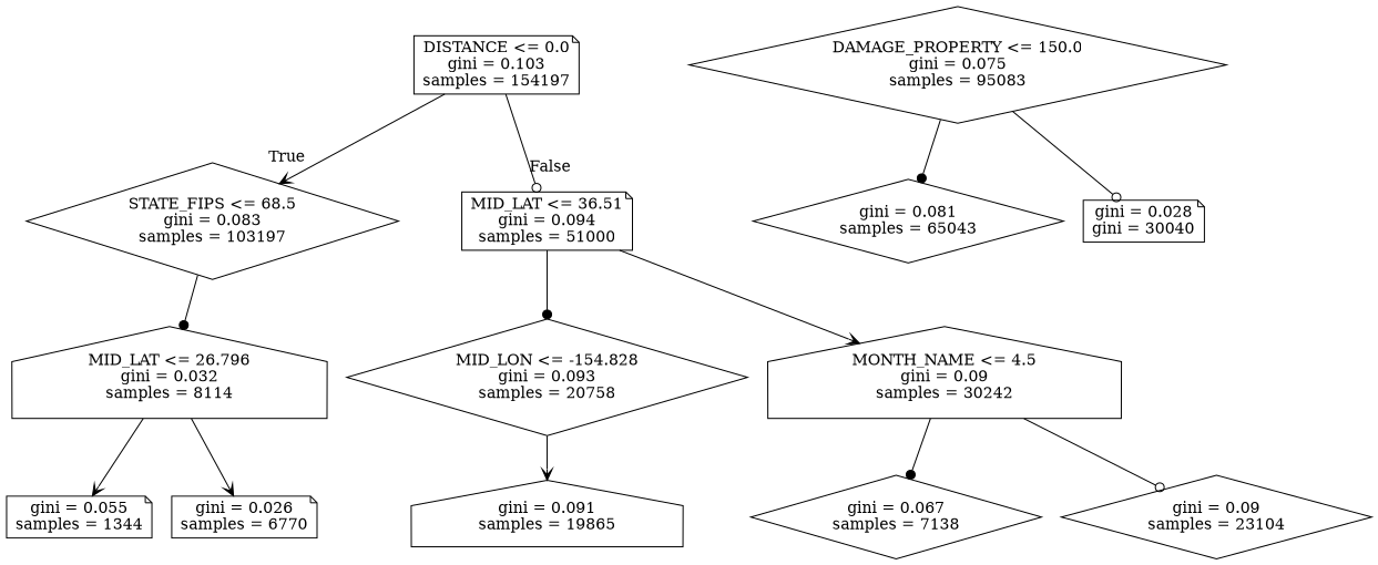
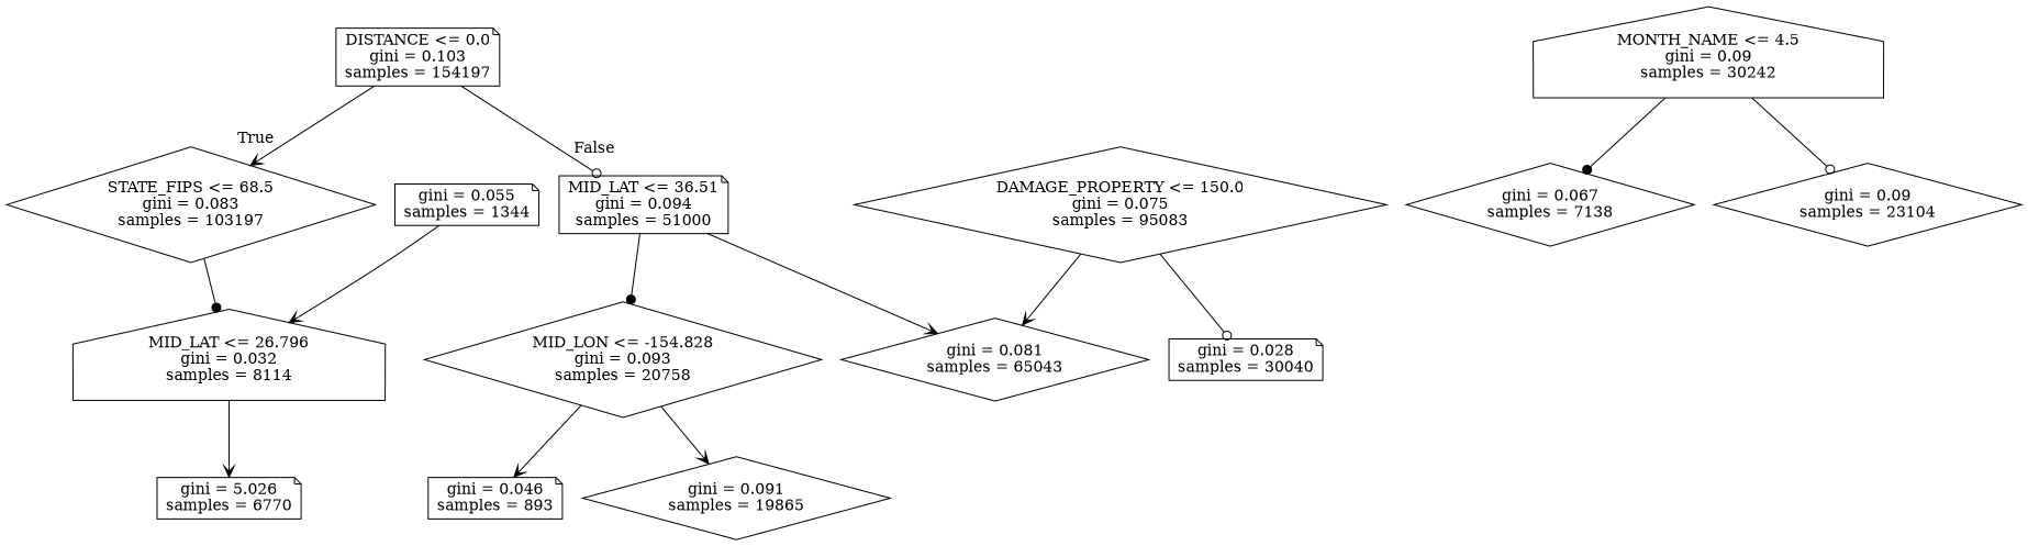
  digraph {
    node [shape=note]
    edge [arrowhead=vee]
    n1 [label="DISTANCE <= 0.0\ngini = 0.103\nsamples = 154197"]
    n2 [label="STATE_FIPS <= 68.5\ngini = 0.083\nsamples = 103197" shape=diamond]
    n3 [label="MID_LAT <= 36.51\ngini = 0.094\nsamples = 51000"]
    n4 [label="MID_LAT <= 26.796\ngini = 0.032\nsamples = 8114" shape=house]
    n5 [label="MID_LON <= -154.828\ngini = 0.093\nsamples = 20758" shape=diamond]
    n6 [label="MONTH_NAME <= 4.5\ngini = 0.09\nsamples = 30242" shape=house]
    n7 [label="DAMAGE_PROPERTY <= 150.0\ngini = 0.075\nsamples = 95083" shape=diamond]
    n8 [label="gini = 0.081\nsamples = 65043" shape=diamond]
-   n9 [label="gini = 0.028\ngini = 30040"]
+   n9 [label="gini = 0.028\nsamples = 30040"]
    n10 [label="gini = 0.055\nsamples = 1344"]
-   n11 [label="gini = 0.026\nsamples = 6770"]
-   n13 [label="gini = 0.091\nsamples = 19865" shape=house]
+   n11 [label="gini = 5.026\nsamples = 6770"]
+   n12 [label="gini = 0.046\nsamples = 893"]
+   n13 [label="gini = 0.091\nsamples = 19865" shape=diamond]
    n14 [label="gini = 0.067\nsamples = 7138" shape=diamond]
    n15 [label="gini = 0.09\nsamples = 23104" shape=diamond]
    n1 -> n2 [headlabel=True labelangle=45 labeldistance=2.5]
    n1 -> n3 [arrowhead=odot headlabel=False labelangle=-45 labeldistance=2.5]
    n2 -> n4 [arrowhead=dot]
    n3 -> n5 [arrowhead=dot]
-   n3 -> n6
-   n4 -> n10
+   n3 -> n8
+   n10 -> n4
    n4 -> n11
+   n5 -> n12
    n5 -> n13
    n6 -> n14 [arrowhead=dot]
    n6 -> n15 [arrowhead=odot]
-   n7 -> n8 [arrowhead=dot]
+   n7 -> n8
    n7 -> n9 [arrowhead=odot]
  }
